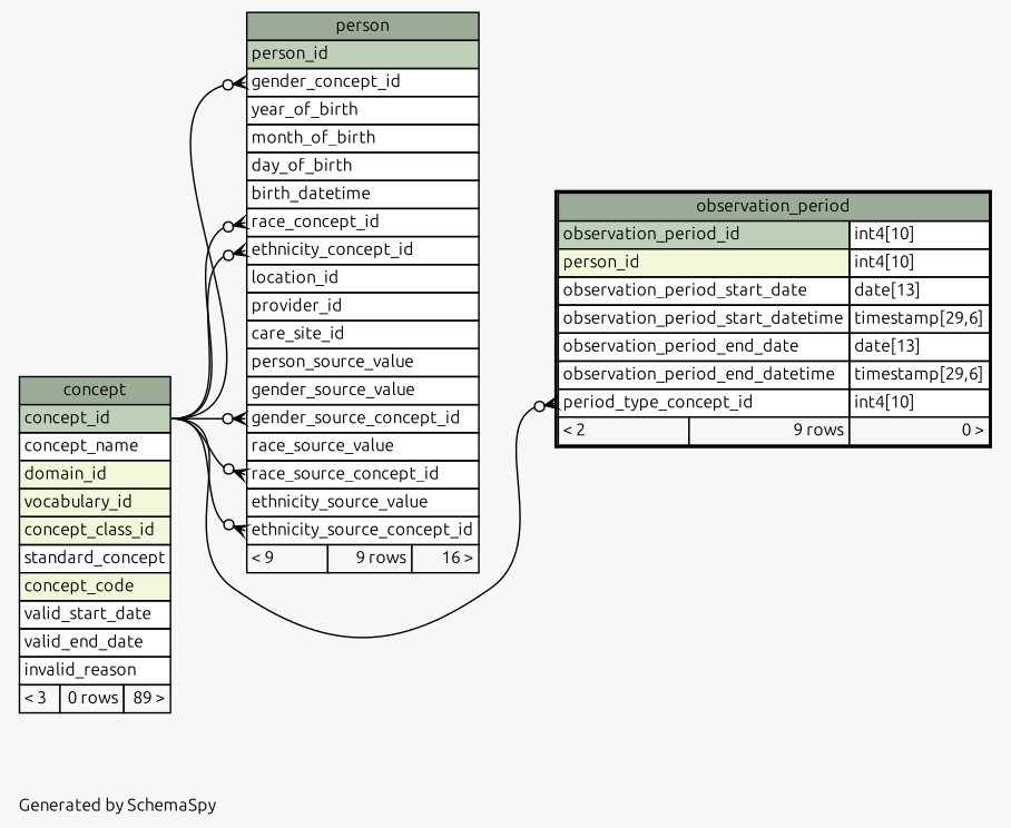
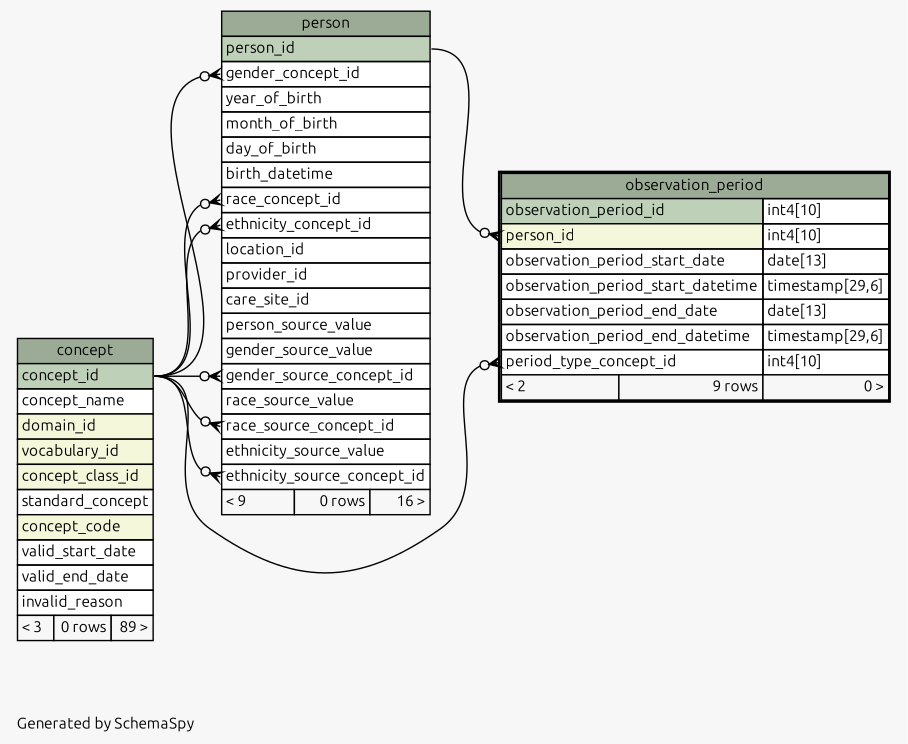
  digraph {
    bgcolor="#f7f7f7"
    fontname=Ubuntu
    fontsize=11
    label="\nGenerated by SchemaSpy"
    labeljust=l
    nodesep=0.18
    rankdir=RL
    ranksep=0.46
    node [fontname=Ubuntu fontsize=11 shape=plaintext]
    edge [arrowhead=none arrowsize=0.8 arrowtail=crowodot dir=back fontname=Ubuntu headport="concept_id:e"]
    n1 [label=<     <TABLE BORDER="2" CELLBORDER="1" CELLSPACING="0" BGCOLOR="#ffffff">       <TR><TD COLSPAN="3" BGCOLOR="#9bab96" ALIGN="CENTER">observation_period</TD></TR>       <TR><TD PORT="observation_period_id" COLSPAN="2" BGCOLOR="#bed1b8" ALIGN="LEFT">observation_period_id</TD><TD PORT="observation_period_id.type" ALIGN="LEFT">int4[10]</TD></TR>       <TR><TD PORT="person_id" COLSPAN="2" BGCOLOR="#f4f7da" ALIGN="LEFT">person_id</TD><TD PORT="person_id.type" ALIGN="LEFT">int4[10]</TD></TR>       <TR><TD PORT="observation_period_start_date" COLSPAN="2" ALIGN="LEFT">observation_period_start_date</TD><TD PORT="observation_period_start_date.type" ALIGN="LEFT">date[13]</TD></TR>       <TR><TD PORT="observation_period_start_datetime" COLSPAN="2" ALIGN="LEFT">observation_period_start_datetime</TD><TD PORT="observation_period_start_datetime.type" ALIGN="LEFT">timestamp[29,6]</TD></TR>       <TR><TD PORT="observation_period_end_date" COLSPAN="2" ALIGN="LEFT">observation_period_end_date</TD><TD PORT="observation_period_end_date.type" ALIGN="LEFT">date[13]</TD></TR>       <TR><TD PORT="observation_period_end_datetime" COLSPAN="2" ALIGN="LEFT">observation_period_end_datetime</TD><TD PORT="observation_period_end_datetime.type" ALIGN="LEFT">timestamp[29,6]</TD></TR>       <TR><TD PORT="period_type_concept_id" COLSPAN="2" ALIGN="LEFT">period_type_concept_id</TD><TD PORT="period_type_concept_id.type" ALIGN="LEFT">int4[10]</TD></TR>       <TR><TD ALIGN="LEFT" BGCOLOR="#f7f7f7">&lt; 2</TD><TD ALIGN="RIGHT" BGCOLOR="#f7f7f7">9 rows</TD><TD ALIGN="RIGHT" BGCOLOR="#f7f7f7">0 &gt;</TD></TR>     </TABLE>>]
    n2 [label=<     <TABLE BORDER="0" CELLBORDER="1" CELLSPACING="0" BGCOLOR="#ffffff">       <TR><TD COLSPAN="3" BGCOLOR="#9bab96" ALIGN="CENTER">concept</TD></TR>       <TR><TD PORT="concept_id" COLSPAN="3" BGCOLOR="#bed1b8" ALIGN="LEFT">concept_id</TD></TR>       <TR><TD PORT="concept_name" COLSPAN="3" ALIGN="LEFT">concept_name</TD></TR>       <TR><TD PORT="domain_id" COLSPAN="3" BGCOLOR="#f4f7da" ALIGN="LEFT">domain_id</TD></TR>       <TR><TD PORT="vocabulary_id" COLSPAN="3" BGCOLOR="#f4f7da" ALIGN="LEFT">vocabulary_id</TD></TR>       <TR><TD PORT="concept_class_id" COLSPAN="3" BGCOLOR="#f4f7da" ALIGN="LEFT">concept_class_id</TD></TR>       <TR><TD PORT="standard_concept" COLSPAN="3" ALIGN="LEFT">standard_concept</TD></TR>       <TR><TD PORT="concept_code" COLSPAN="3" BGCOLOR="#f4f7da" ALIGN="LEFT">concept_code</TD></TR>       <TR><TD PORT="valid_start_date" COLSPAN="3" ALIGN="LEFT">valid_start_date</TD></TR>       <TR><TD PORT="valid_end_date" COLSPAN="3" ALIGN="LEFT">valid_end_date</TD></TR>       <TR><TD PORT="invalid_reason" COLSPAN="3" ALIGN="LEFT">invalid_reason</TD></TR>       <TR><TD ALIGN="LEFT" BGCOLOR="#f7f7f7">&lt; 3</TD><TD ALIGN="RIGHT" BGCOLOR="#f7f7f7">0 rows</TD><TD ALIGN="RIGHT" BGCOLOR="#f7f7f7">89 &gt;</TD></TR>     </TABLE>>]
-   n3 [label=<     <TABLE BORDER="0" CELLBORDER="1" CELLSPACING="0" BGCOLOR="#ffffff">       <TR><TD COLSPAN="3" BGCOLOR="#9bab96" ALIGN="CENTER">person</TD></TR>       <TR><TD PORT="person_id" COLSPAN="3" BGCOLOR="#bed1b8" ALIGN="LEFT">person_id</TD></TR>       <TR><TD PORT="gender_concept_id" COLSPAN="3" ALIGN="LEFT">gender_concept_id</TD></TR>       <TR><TD PORT="year_of_birth" COLSPAN="3" ALIGN="LEFT">year_of_birth</TD></TR>       <TR><TD PORT="month_of_birth" COLSPAN="3" ALIGN="LEFT">month_of_birth</TD></TR>       <TR><TD PORT="day_of_birth" COLSPAN="3" ALIGN="LEFT">day_of_birth</TD></TR>       <TR><TD PORT="birth_datetime" COLSPAN="3" ALIGN="LEFT">birth_datetime</TD></TR>       <TR><TD PORT="race_concept_id" COLSPAN="3" ALIGN="LEFT">race_concept_id</TD></TR>       <TR><TD PORT="ethnicity_concept_id" COLSPAN="3" ALIGN="LEFT">ethnicity_concept_id</TD></TR>       <TR><TD PORT="location_id" COLSPAN="3" ALIGN="LEFT">location_id</TD></TR>       <TR><TD PORT="provider_id" COLSPAN="3" ALIGN="LEFT">provider_id</TD></TR>       <TR><TD PORT="care_site_id" COLSPAN="3" ALIGN="LEFT">care_site_id</TD></TR>       <TR><TD PORT="person_source_value" COLSPAN="3" ALIGN="LEFT">person_source_value</TD></TR>       <TR><TD PORT="gender_source_value" COLSPAN="3" ALIGN="LEFT">gender_source_value</TD></TR>       <TR><TD PORT="gender_source_concept_id" COLSPAN="3" ALIGN="LEFT">gender_source_concept_id</TD></TR>       <TR><TD PORT="race_source_value" COLSPAN="3" ALIGN="LEFT">race_source_value</TD></TR>       <TR><TD PORT="race_source_concept_id" COLSPAN="3" ALIGN="LEFT">race_source_concept_id</TD></TR>       <TR><TD PORT="ethnicity_source_value" COLSPAN="3" ALIGN="LEFT">ethnicity_source_value</TD></TR>       <TR><TD PORT="ethnicity_source_concept_id" COLSPAN="3" ALIGN="LEFT">ethnicity_source_concept_id</TD></TR>       <TR><TD ALIGN="LEFT" BGCOLOR="#f7f7f7">&lt; 9</TD><TD ALIGN="RIGHT" BGCOLOR="#f7f7f7">9 rows</TD><TD ALIGN="RIGHT" BGCOLOR="#f7f7f7">16 &gt;</TD></TR>     </TABLE>>]
+   n3 [label=<     <TABLE BORDER="0" CELLBORDER="1" CELLSPACING="0" BGCOLOR="#ffffff">       <TR><TD COLSPAN="3" BGCOLOR="#9bab96" ALIGN="CENTER">person</TD></TR>       <TR><TD PORT="person_id" COLSPAN="3" BGCOLOR="#bed1b8" ALIGN="LEFT">person_id</TD></TR>       <TR><TD PORT="gender_concept_id" COLSPAN="3" ALIGN="LEFT">gender_concept_id</TD></TR>       <TR><TD PORT="year_of_birth" COLSPAN="3" ALIGN="LEFT">year_of_birth</TD></TR>       <TR><TD PORT="month_of_birth" COLSPAN="3" ALIGN="LEFT">month_of_birth</TD></TR>       <TR><TD PORT="day_of_birth" COLSPAN="3" ALIGN="LEFT">day_of_birth</TD></TR>       <TR><TD PORT="birth_datetime" COLSPAN="3" ALIGN="LEFT">birth_datetime</TD></TR>       <TR><TD PORT="race_concept_id" COLSPAN="3" ALIGN="LEFT">race_concept_id</TD></TR>       <TR><TD PORT="ethnicity_concept_id" COLSPAN="3" ALIGN="LEFT">ethnicity_concept_id</TD></TR>       <TR><TD PORT="location_id" COLSPAN="3" ALIGN="LEFT">location_id</TD></TR>       <TR><TD PORT="provider_id" COLSPAN="3" ALIGN="LEFT">provider_id</TD></TR>       <TR><TD PORT="care_site_id" COLSPAN="3" ALIGN="LEFT">care_site_id</TD></TR>       <TR><TD PORT="person_source_value" COLSPAN="3" ALIGN="LEFT">person_source_value</TD></TR>       <TR><TD PORT="gender_source_value" COLSPAN="3" ALIGN="LEFT">gender_source_value</TD></TR>       <TR><TD PORT="gender_source_concept_id" COLSPAN="3" ALIGN="LEFT">gender_source_concept_id</TD></TR>       <TR><TD PORT="race_source_value" COLSPAN="3" ALIGN="LEFT">race_source_value</TD></TR>       <TR><TD PORT="race_source_concept_id" COLSPAN="3" ALIGN="LEFT">race_source_concept_id</TD></TR>       <TR><TD PORT="ethnicity_source_value" COLSPAN="3" ALIGN="LEFT">ethnicity_source_value</TD></TR>       <TR><TD PORT="ethnicity_source_concept_id" COLSPAN="3" ALIGN="LEFT">ethnicity_source_concept_id</TD></TR>       <TR><TD ALIGN="LEFT" BGCOLOR="#f7f7f7">&lt; 9</TD><TD ALIGN="RIGHT" BGCOLOR="#f7f7f7">0 rows</TD><TD ALIGN="RIGHT" BGCOLOR="#f7f7f7">16 &gt;</TD></TR>     </TABLE>>]
    n1 -> n2 [tailport="period_type_concept_id:w"]
+   n1 -> n3 [headport="person_id:e" tailport="person_id:w"]
    n3 -> n2 [tailport="ethnicity_concept_id:w"]
    n3 -> n2 [tailport="ethnicity_source_concept_id:w"]
    n3 -> n2 [tailport="gender_concept_id:w"]
    n3 -> n2 [tailport="gender_source_concept_id:w"]
    n3 -> n2 [tailport="race_concept_id:w"]
    n3 -> n2 [tailport="race_source_concept_id:w"]
  }
